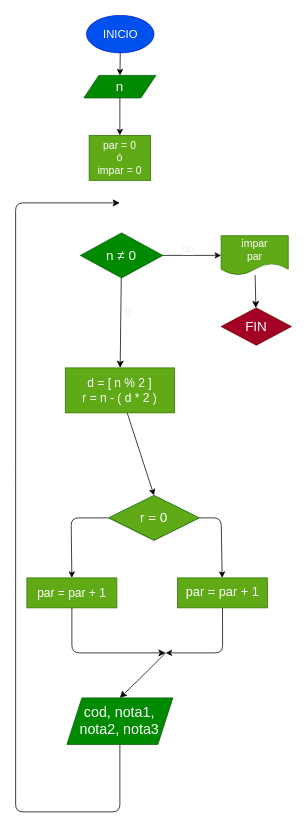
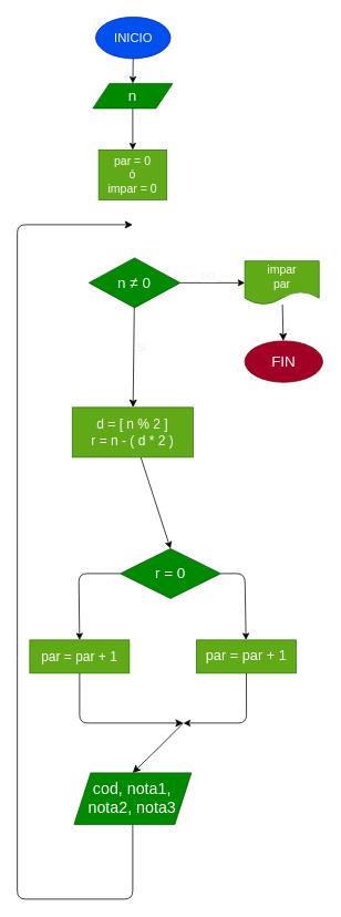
  <mxCell id="0" />
  <mxCell id="1" parent="0" />
  <mxCell id="2" value="" style="edgeStyle=none;html=1;" edge="1" parent="1" source="3" target="20"><mxGeometry relative="1" as="geometry" /></mxCell>
  <mxCell id="3" value="&lt;font style=&quot;font-size: 15px&quot;&gt;INICIO&lt;/font&gt;" style="ellipse;whiteSpace=wrap;html=1;fillColor=#0050ef;fontColor=#ffffff;strokeColor=#001DBC;" vertex="1" parent="1"><mxGeometry x="114.51" width="90" height="50" as="geometry" y="20" /></mxCell>
  <mxCell id="4" value="&lt;font style=&quot;font-size: 14px&quot;&gt;par = 0 &lt;br&gt;ó&lt;br&gt;impar = 0&lt;/font&gt;" style="whiteSpace=wrap;html=1;fillColor=#60a917;fontColor=#ffffff;strokeColor=#2D7600;" vertex="1" parent="1"><mxGeometry x="118.01" y="180" width="81.99" height="60" as="geometry" /></mxCell>
  <mxCell id="5" value="si" style="edgeStyle=none;html=1;fontColor=#F0F0F0;endSize=7;fontSize=16;" edge="1" parent="1" source="7" target="12"><mxGeometry x="-0.213" y="10" relative="1" as="geometry"><mxPoint as="offset" /></mxGeometry></mxCell>
  <mxCell id="6" value="no" style="edgeStyle=none;html=1;exitX=1;exitY=0.5;exitDx=0;exitDy=0;entryX=0;entryY=0.5;entryDx=0;entryDy=0;fontColor=#F0F0F0;strokeWidth=1;targetPerimeterSpacing=6;strokeColor=default;fontSize=15;" edge="1" parent="1" source="7" target="9"><mxGeometry x="-0.132" y="10" relative="1" as="geometry"><mxPoint as="offset" /></mxGeometry></mxCell>
  <mxCell id="7" value="&lt;font style=&quot;font-size: 18px&quot;&gt;n&amp;nbsp;&lt;span style=&quot;font-family: &amp;#34;arial&amp;#34; , sans-serif ; text-align: left&quot;&gt;≠ 0&lt;/span&gt;&lt;/font&gt;" style="rhombus;whiteSpace=wrap;html=1;fillColor=#008a00;fontColor=#ffffff;strokeColor=#005700;" vertex="1" parent="1"><mxGeometry x="106.26" y="310" width="110" height="60" as="geometry" /></mxCell>
  <mxCell id="8" value="" style="edgeStyle=none;html=1;fontColor=#F0F0F0;endSize=7;" edge="1" parent="1" source="9" target="10"><mxGeometry relative="1" as="geometry" /></mxCell>
  <mxCell id="9" value="&lt;font style=&quot;font-size: 14px&quot;&gt;impar&lt;br&gt;par&lt;/font&gt;" style="shape=document;whiteSpace=wrap;html=1;boundedLbl=1;fillColor=#60a917;fontColor=#ffffff;strokeColor=#2D7600;" vertex="1" parent="1"><mxGeometry x="294" y="313.75" width="89.5" height="52.5" as="geometry" /></mxCell>
- <mxCell id="10" value="&lt;font style=&quot;font-size: 18px&quot;&gt;FIN&lt;/font&gt;" style="rhombus;whiteSpace=wrap;html=1;fillColor=#a20025;strokeColor=#6F0000;fontColor=#ffffff;" vertex="1" parent="1"><mxGeometry x="294" y="410" width="93.75" height="49.75" as="geometry" /></mxCell>
+ <mxCell id="10" value="&lt;font style=&quot;font-size: 18px&quot;&gt;FIN&lt;/font&gt;" style="ellipse;whiteSpace=wrap;html=1;fillColor=#a20025;strokeColor=#6F0000;fontColor=#ffffff;" vertex="1" parent="1"><mxGeometry x="294" y="410" width="93.75" height="49.75" as="geometry" /></mxCell>
  <mxCell id="11" value="" style="edgeStyle=none;html=1;fontSize=14;entryX=0.5;entryY=0;entryDx=0;entryDy=0;" edge="1" parent="1" source="12" target="15"><mxGeometry relative="1" as="geometry" /></mxCell>
  <mxCell id="12" value="&lt;font style=&quot;font-size: 16px&quot;&gt;d = [ n % 2 ]&lt;br&gt;r = n - ( d * 2 )&lt;/font&gt;" style="whiteSpace=wrap;html=1;fillColor=#60a917;strokeColor=#2D7600;fontColor=#ffffff;" vertex="1" parent="1"><mxGeometry x="86.19" y="490" width="145.62" height="60" as="geometry" /></mxCell>
  <mxCell id="13" value="" style="edgeStyle=none;html=1;fontSize=14;exitX=0;exitY=0.5;exitDx=0;exitDy=0;entryX=0.5;entryY=0;entryDx=0;entryDy=0;" edge="1" parent="1" source="15" target="21"><mxGeometry relative="1" as="geometry"><Array as="points"><mxPoint x="94" y="690" /></Array></mxGeometry></mxCell>
  <mxCell id="14" value="" style="edgeStyle=none;html=1;fontSize=14;exitX=1;exitY=0.5;exitDx=0;exitDy=0;" edge="1" parent="1" source="15" target="23"><mxGeometry relative="1" as="geometry"><Array as="points"><mxPoint x="294" y="690" /></Array></mxGeometry></mxCell>
- <mxCell id="15" value="&lt;font style=&quot;font-size: 18px&quot;&gt;r = 0&lt;/font&gt;" style="rhombus;whiteSpace=wrap;html=1;fillColor=#60a917;fontColor=#ffffff;strokeColor=#005700;" vertex="1" parent="1"><mxGeometry x="144" y="660" width="121" height="60" as="geometry" /></mxCell>
+ <mxCell id="15" value="&lt;font style=&quot;font-size: 18px&quot;&gt;r = 0&lt;/font&gt;" style="rhombus;whiteSpace=wrap;html=1;fillColor=#008a00;fontColor=#ffffff;strokeColor=#005700;" vertex="1" parent="1"><mxGeometry x="144" y="660" width="121" height="60" as="geometry" /></mxCell>
  <mxCell id="16" value="" style="edgeStyle=none;html=1;fontColor=#F0F0F0;endSize=7;exitX=0.5;exitY=1;exitDx=0;exitDy=0;" edge="1" parent="1" source="17"><mxGeometry relative="1" as="geometry"><mxPoint x="50" y="922" as="sourcePoint" /><mxPoint x="159" y="270" as="targetPoint" /><Array as="points"><mxPoint x="159" y="1082" /><mxPoint x="20" y="1082" /><mxPoint x="20" y="782" /><mxPoint x="20" y="632" /><mxPoint x="20" y="270" /></Array></mxGeometry></mxCell>
  <mxCell id="17" value="&lt;font style=&quot;font-size: 19px&quot;&gt;cod, nota1,&lt;br&gt;nota2, nota3&lt;/font&gt;" style="shape=parallelogram;perimeter=parallelogramPerimeter;whiteSpace=wrap;html=1;fixedSize=1;fillColor=#008a00;fontColor=#ffffff;strokeColor=#005700;" vertex="1" parent="1"><mxGeometry x="88.38" y="930" width="141.25" height="62" as="geometry" /></mxCell>
  <mxCell id="18" value="" style="edgeStyle=none;html=1;fontColor=#F0F0F0;endSize=7;entryX=0.5;entryY=0;entryDx=0;entryDy=0;" edge="1" parent="1" target="17"><mxGeometry relative="1" as="geometry"><mxPoint x="220" y="870" as="sourcePoint" /><mxPoint x="154.224" y="938.067" as="targetPoint" /><Array as="points"><mxPoint x="190" y="900" /></Array></mxGeometry></mxCell>
  <mxCell id="19" value="" style="edgeStyle=none;html=1;" edge="1" parent="1" source="20" target="4"><mxGeometry relative="1" as="geometry" /></mxCell>
  <mxCell id="20" value="&lt;font style=&quot;font-size: 18px&quot;&gt;n&lt;/font&gt;" style="shape=parallelogram;perimeter=parallelogramPerimeter;whiteSpace=wrap;html=1;fixedSize=1;fillColor=#008a00;fontColor=#ffffff;strokeColor=#005700;" vertex="1" parent="1"><mxGeometry x="111" y="100" width="96" height="30" as="geometry" /></mxCell>
  <mxCell id="21" value="&lt;font style=&quot;font-size: 16px&quot;&gt;par = par + 1&lt;/font&gt;" style="whiteSpace=wrap;html=1;fillColor=#60a917;fontColor=#ffffff;strokeColor=#2D7600;" vertex="1" parent="1"><mxGeometry x="35" y="770" width="120" height="40" as="geometry" /></mxCell>
  <mxCell id="22" value="" style="edgeStyle=none;html=1;fontSize=14;" edge="1" parent="1" source="23"><mxGeometry relative="1" as="geometry"><mxPoint x="220" y="870" as="targetPoint" /><Array as="points"><mxPoint x="296" y="870" /></Array></mxGeometry></mxCell>
  <mxCell id="23" value="&lt;font style=&quot;font-size: 17px&quot;&gt;par = par + 1&lt;/font&gt;" style="whiteSpace=wrap;html=1;fillColor=#60a917;fontColor=#ffffff;strokeColor=#2D7600;" vertex="1" parent="1"><mxGeometry x="235.76" y="770" width="120" height="40" as="geometry" /></mxCell>
  <mxCell id="24" value="" style="edgeStyle=none;html=1;fontColor=#F0F0F0;endSize=7;exitX=0.5;exitY=1;exitDx=0;exitDy=0;" edge="1" parent="1" source="21"><mxGeometry relative="1" as="geometry"><mxPoint x="236" y="880" as="sourcePoint" /><mxPoint x="220" y="870" as="targetPoint" /><Array as="points"><mxPoint x="95" y="870" /></Array></mxGeometry></mxCell>
